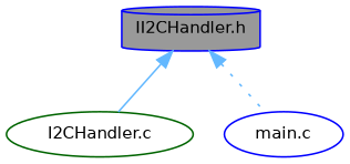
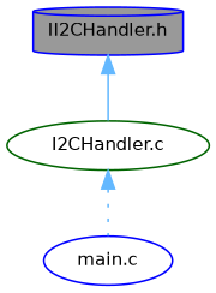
  digraph {
    node [color=blue fillcolor=white fontname=Helvetica fontsize=10 shape=ellipse style=filled]
    edge [color=steelblue1 dir=back fontname=Helvetica fontsize=10 labelfontname=Helvetica labelfontsize=10]
    n1 [fillcolor=grey60 fontcolor=black height=0.2 label="II2CHandler.h" shape=cylinder width=0.4]
    n2 [color=darkgreen height=0.2 label="I2CHandler.c" width=0.4]
    n3 [height=0.2 label="main.c" width=0.4]
    n1 -> n2 [style=solid]
-   n1 -> n3 [style=dotted]
+   n2 -> n3 [style=dotted]
  }
